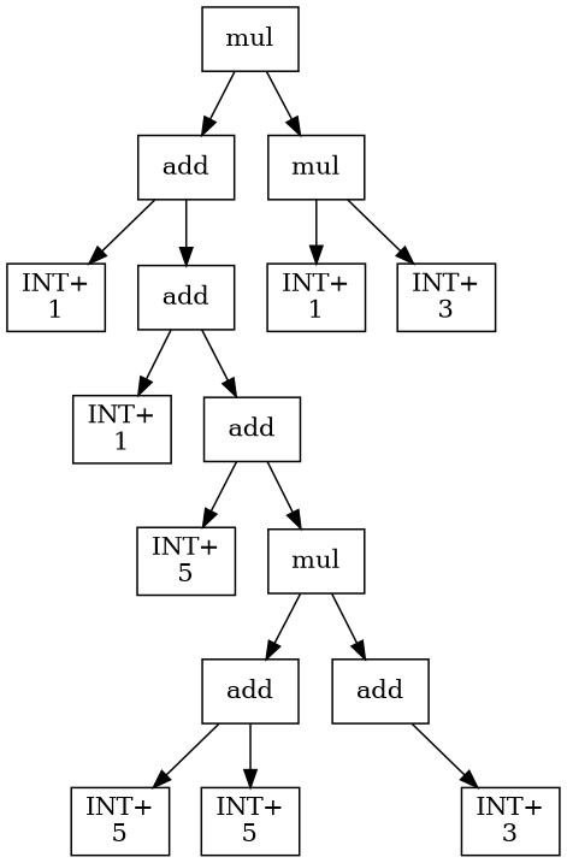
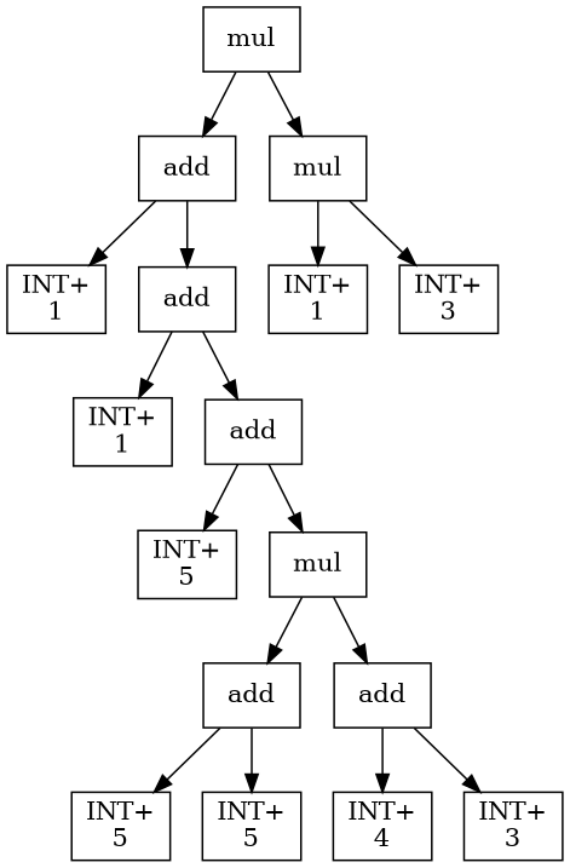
  digraph {
    node [shape=box]
    n1 [label=mul]
    n2 [label=add]
    n3 [label=mul]
    n4 [label="INT+\n1"]
    n5 [label=add]
    n6 [label="INT+\n1"]
    n7 [label=add]
    n8 [label="INT+\n5"]
    n9 [label=mul]
    n10 [label=add]
    n11 [label=add]
    n12 [label="INT+\n5"]
    n13 [label="INT+\n5"]
+   n14 [label="INT+\n4"]
    n15 [label="INT+\n3"]
    n16 [label="INT+\n1"]
    n17 [label="INT+\n3"]
    n1 -> n2
    n1 -> n3
    n2 -> n4
    n2 -> n5
    n3 -> n16
    n3 -> n17
    n5 -> n6
    n5 -> n7
    n7 -> n8
    n7 -> n9
    n9 -> n10
    n9 -> n11
    n10 -> n12
    n10 -> n13
+   n11 -> n14
    n11 -> n15
  }
